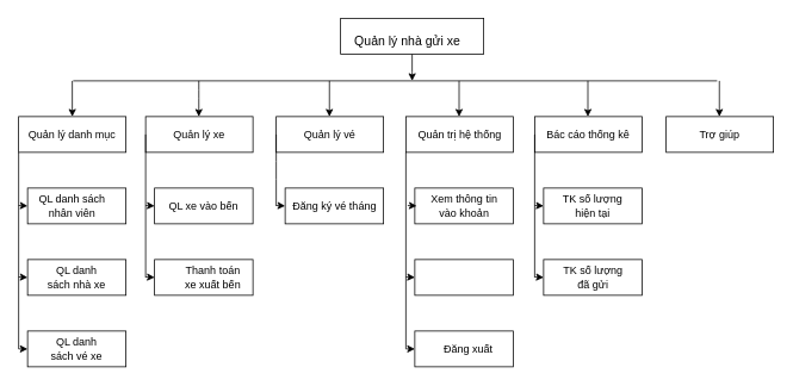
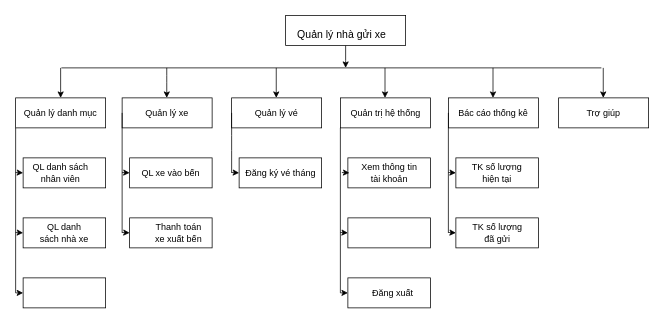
  <mxCell id="0" />
  <mxCell id="1" parent="0" />
  <mxCell id="2" style="edgeStyle=orthogonalEdgeStyle;rounded=0;orthogonalLoop=1;jettySize=auto;html=1;" parent="1" source="3" edge="1"><mxGeometry relative="1" as="geometry"><mxPoint x="460" y="90" as="targetPoint" /></mxGeometry></mxCell>
  <mxCell id="3" value="" style="rounded=0;whiteSpace=wrap;html=1;" parent="1" vertex="1"><mxGeometry x="380" y="20" width="160" height="40" as="geometry" /></mxCell>
  <mxCell id="4" value="&lt;font style=&quot;font-size: 14px&quot;&gt;Quản lý nhà gửi xe&lt;/font&gt;" style="text;html=1;strokeColor=none;fillColor=none;align=center;verticalAlign=middle;whiteSpace=wrap;rounded=0;" parent="1" vertex="1"><mxGeometry x="390" y="35" width="130" height="20" as="geometry" /></mxCell>
  <mxCell id="5" style="edgeStyle=orthogonalEdgeStyle;rounded=0;orthogonalLoop=1;jettySize=auto;html=1;entryX=0;entryY=0.5;entryDx=0;entryDy=0;" parent="1" source="6" target="27" edge="1"><mxGeometry relative="1" as="geometry"><Array as="points"><mxPoint y="390" x="20" /></Array></mxGeometry></mxCell>
  <mxCell id="6" value="" style="rounded=0;whiteSpace=wrap;html=1;" parent="1" vertex="1"><mxGeometry y="130" width="120" height="40" as="geometry" x="20" /></mxCell>
  <mxCell id="7" value="Quản lý danh mục" style="text;html=1;strokeColor=none;fillColor=none;align=center;verticalAlign=middle;whiteSpace=wrap;rounded=0;" parent="1" vertex="1"><mxGeometry x="30" y="140" width="100" height="20" as="geometry" /></mxCell>
  <mxCell id="8" value="" style="rounded=0;whiteSpace=wrap;html=1;" parent="1" vertex="1"><mxGeometry x="162" y="130" width="120" height="40" as="geometry" /></mxCell>
  <mxCell id="9" value="Quản lý xe" style="text;html=1;strokeColor=none;fillColor=none;align=center;verticalAlign=middle;whiteSpace=wrap;rounded=0;" parent="1" vertex="1"><mxGeometry x="192" y="140" width="60" height="20" as="geometry" /></mxCell>
  <mxCell id="10" value="" style="rounded=0;whiteSpace=wrap;html=1;" parent="1" vertex="1"><mxGeometry x="308" y="130" width="120" height="40" as="geometry" /></mxCell>
  <mxCell id="11" value="Quản lý vé" style="text;html=1;strokeColor=none;fillColor=none;align=center;verticalAlign=middle;whiteSpace=wrap;rounded=0;" parent="1" vertex="1"><mxGeometry x="338" y="140" width="60" height="20" as="geometry" /></mxCell>
  <mxCell id="12" value="" style="rounded=0;whiteSpace=wrap;html=1;" parent="1" vertex="1"><mxGeometry x="453" y="130" width="120" height="40" as="geometry" /></mxCell>
  <mxCell id="13" value="Quản trị hệ thống" style="text;html=1;strokeColor=none;fillColor=none;align=center;verticalAlign=middle;whiteSpace=wrap;rounded=0;" parent="1" vertex="1"><mxGeometry x="463.5" y="140" width="99" height="20" as="geometry" /></mxCell>
  <mxCell id="14" value="" style="rounded=0;whiteSpace=wrap;html=1;" parent="1" vertex="1"><mxGeometry x="597" y="130" width="120" height="40" as="geometry" /></mxCell>
  <mxCell id="15" value="Bác cáo thống kê" style="text;html=1;strokeColor=none;fillColor=none;align=center;verticalAlign=middle;whiteSpace=wrap;rounded=0;" parent="1" vertex="1"><mxGeometry x="602" y="140" width="110" height="20" as="geometry" /></mxCell>
  <mxCell id="16" value="" style="rounded=0;whiteSpace=wrap;html=1;" parent="1" vertex="1"><mxGeometry x="744" y="130" width="120" height="40" as="geometry" /></mxCell>
  <mxCell id="17" value="Trợ giúp" style="text;html=1;strokeColor=none;fillColor=none;align=center;verticalAlign=middle;whiteSpace=wrap;rounded=0;" parent="1" vertex="1"><mxGeometry x="777" y="140" width="54" height="20" as="geometry" /></mxCell>
  <mxCell id="18" value="" style="endArrow=none;html=1;" parent="1" edge="1"><mxGeometry width="50" height="50" relative="1" as="geometry"><mxPoint x="81" y="90" as="sourcePoint" /><mxPoint x="801" y="90" as="targetPoint" /></mxGeometry></mxCell>
  <mxCell id="19" value="" style="endArrow=classic;html=1;entryX=0.5;entryY=0;entryDx=0;entryDy=0;" parent="1" target="6" edge="1"><mxGeometry width="50" height="50" relative="1" as="geometry"><mxPoint x="80" y="90" as="sourcePoint" /><mxPoint x="130" y="40" as="targetPoint" /></mxGeometry></mxCell>
  <mxCell id="20" value="" style="endArrow=classic;html=1;entryX=0.5;entryY=0;entryDx=0;entryDy=0;" parent="1" edge="1"><mxGeometry width="50" height="50" relative="1" as="geometry"><mxPoint x="221.5" y="90" as="sourcePoint" /><mxPoint x="221.5" y="130" as="targetPoint" /><Array as="points"><mxPoint x="221.5" y="110" /></Array></mxGeometry></mxCell>
  <mxCell id="21" value="" style="endArrow=classic;html=1;entryX=0.5;entryY=0;entryDx=0;entryDy=0;" parent="1" edge="1"><mxGeometry width="50" height="50" relative="1" as="geometry"><mxPoint x="367.5" y="90" as="sourcePoint" /><mxPoint x="367.5" y="130" as="targetPoint" /></mxGeometry></mxCell>
  <mxCell id="22" value="" style="endArrow=classic;html=1;entryX=0.5;entryY=0;entryDx=0;entryDy=0;" parent="1" edge="1"><mxGeometry width="50" height="50" relative="1" as="geometry"><mxPoint x="512.5" y="90" as="sourcePoint" /><mxPoint x="512.5" y="130" as="targetPoint" /></mxGeometry></mxCell>
  <mxCell id="23" value="" style="endArrow=classic;html=1;entryX=0.5;entryY=0;entryDx=0;entryDy=0;" parent="1" edge="1"><mxGeometry width="50" height="50" relative="1" as="geometry"><mxPoint x="656.5" y="90" as="sourcePoint" /><mxPoint x="656.5" y="130" as="targetPoint" /></mxGeometry></mxCell>
  <mxCell id="24" value="" style="endArrow=classic;html=1;entryX=0.5;entryY=0;entryDx=0;entryDy=0;" parent="1" edge="1"><mxGeometry width="50" height="50" relative="1" as="geometry"><mxPoint x="803.5" y="90" as="sourcePoint" /><mxPoint x="803.5" y="130" as="targetPoint" /></mxGeometry></mxCell>
  <mxCell id="25" value="" style="rounded=0;whiteSpace=wrap;html=1;" parent="1" vertex="1"><mxGeometry x="30" y="210" width="110" height="40" as="geometry" /></mxCell>
  <mxCell id="26" value="" style="rounded=0;whiteSpace=wrap;html=1;" parent="1" vertex="1"><mxGeometry x="30" y="290" width="110" height="40" as="geometry" /></mxCell>
  <mxCell id="27" value="" style="rounded=0;whiteSpace=wrap;html=1;" parent="1" vertex="1"><mxGeometry x="30" y="370" width="110" height="40" as="geometry" /></mxCell>
  <mxCell id="28" value="" style="endArrow=classic;html=1;entryX=0;entryY=0.5;entryDx=0;entryDy=0;" parent="1" target="26" edge="1"><mxGeometry width="50" height="50" relative="1" as="geometry"><mxPoint y="309.5" as="sourcePoint" x="20" /><mxPoint x="30" y="300" as="targetPoint" /></mxGeometry></mxCell>
  <mxCell id="29" value="" style="endArrow=classic;html=1;entryX=0;entryY=0.5;entryDx=0;entryDy=0;" parent="1" edge="1"><mxGeometry width="50" height="50" relative="1" as="geometry"><mxPoint y="229.5" as="sourcePoint" x="20" /><mxPoint x="30" y="230" as="targetPoint" /></mxGeometry></mxCell>
  <mxCell id="30" value="QL danh sách nhân viên" style="text;html=1;strokeColor=none;fillColor=none;align=center;verticalAlign=middle;whiteSpace=wrap;rounded=0;" parent="1" vertex="1"><mxGeometry x="40" y="220" width="80" height="20" as="geometry" /></mxCell>
  <mxCell id="31" value="QL danh sách nhà xe" style="text;html=1;strokeColor=none;fillColor=none;align=center;verticalAlign=middle;whiteSpace=wrap;rounded=0;" parent="1" vertex="1"><mxGeometry x="50" y="300" width="70" height="20" as="geometry" /></mxCell>
- <mxCell id="32" value="QL danh sách vé xe" style="text;html=1;strokeColor=none;fillColor=none;align=center;verticalAlign=middle;whiteSpace=wrap;rounded=0;" parent="1" vertex="1"><mxGeometry x="50" y="380" width="70" height="20" as="geometry" /></mxCell>
  <mxCell id="33" value="" style="rounded=0;whiteSpace=wrap;html=1;" parent="1" vertex="1"><mxGeometry x="172" y="210" width="110" height="40" as="geometry" /></mxCell>
  <mxCell id="34" value="" style="rounded=0;whiteSpace=wrap;html=1;" parent="1" vertex="1"><mxGeometry x="172" y="290" width="110" height="40" as="geometry" /></mxCell>
  <mxCell id="35" value="" style="endArrow=none;html=1;" parent="1" edge="1"><mxGeometry width="50" height="50" relative="1" as="geometry"><mxPoint x="162" y="310" as="sourcePoint" /><mxPoint x="162" y="150" as="targetPoint" /></mxGeometry></mxCell>
  <mxCell id="36" value="" style="endArrow=classic;html=1;entryX=0;entryY=0.5;entryDx=0;entryDy=0;" parent="1" edge="1"><mxGeometry width="50" height="50" relative="1" as="geometry"><mxPoint x="162" y="309.5" as="sourcePoint" /><mxPoint x="172" y="310" as="targetPoint" /></mxGeometry></mxCell>
  <mxCell id="37" value="" style="endArrow=classic;html=1;entryX=0;entryY=0.5;entryDx=0;entryDy=0;" parent="1" edge="1"><mxGeometry width="50" height="50" relative="1" as="geometry"><mxPoint x="162" y="229.5" as="sourcePoint" /><mxPoint x="172" y="230" as="targetPoint" /></mxGeometry></mxCell>
  <mxCell id="38" value="" style="rounded=0;whiteSpace=wrap;html=1;" parent="1" vertex="1"><mxGeometry x="318" y="210" width="110" height="40" as="geometry" /></mxCell>
  <mxCell id="39" value="" style="rounded=0;whiteSpace=wrap;html=1;" parent="1" vertex="1"><mxGeometry x="463" y="290" width="110" height="40" as="geometry" /></mxCell>
  <mxCell id="40" value="" style="rounded=0;whiteSpace=wrap;html=1;" parent="1" vertex="1"><mxGeometry x="463" y="210" width="110" height="40" as="geometry" /></mxCell>
  <mxCell id="41" value="" style="rounded=0;whiteSpace=wrap;html=1;" parent="1" vertex="1"><mxGeometry x="463" y="370" width="110" height="40" as="geometry" /></mxCell>
  <mxCell id="42" value="" style="rounded=0;whiteSpace=wrap;html=1;" parent="1" vertex="1"><mxGeometry x="607" y="210" width="110" height="40" as="geometry" /></mxCell>
  <mxCell id="43" value="" style="rounded=0;whiteSpace=wrap;html=1;" parent="1" vertex="1"><mxGeometry x="607" y="290" width="110" height="40" as="geometry" /></mxCell>
  <mxCell id="44" value="" style="endArrow=none;html=1;" parent="1" edge="1"><mxGeometry width="50" height="50" relative="1" as="geometry"><mxPoint x="308" y="230" as="sourcePoint" /><mxPoint x="308" y="150" as="targetPoint" /><Array as="points"><mxPoint x="308" y="190" /></Array></mxGeometry></mxCell>
  <mxCell id="45" style="edgeStyle=orthogonalEdgeStyle;rounded=0;orthogonalLoop=1;jettySize=auto;html=1;entryX=0;entryY=0.5;entryDx=0;entryDy=0;" parent="1" edge="1"><mxGeometry relative="1" as="geometry"><mxPoint x="453" y="170" as="sourcePoint" /><mxPoint x="463" y="390" as="targetPoint" /><Array as="points"><mxPoint x="453" y="390" /></Array></mxGeometry></mxCell>
  <mxCell id="46" value="" style="endArrow=none;html=1;" parent="1" edge="1"><mxGeometry width="50" height="50" relative="1" as="geometry"><mxPoint x="597" y="310" as="sourcePoint" /><mxPoint x="597" y="150" as="targetPoint" /></mxGeometry></mxCell>
  <mxCell id="47" value="" style="endArrow=classic;html=1;entryX=0;entryY=0.5;entryDx=0;entryDy=0;" parent="1" edge="1"><mxGeometry width="50" height="50" relative="1" as="geometry"><mxPoint x="308" y="229.5" as="sourcePoint" /><mxPoint x="318" y="230" as="targetPoint" /></mxGeometry></mxCell>
  <mxCell id="48" value="" style="endArrow=classic;html=1;entryX=0;entryY=0.5;entryDx=0;entryDy=0;" parent="1" edge="1"><mxGeometry width="50" height="50" relative="1" as="geometry"><mxPoint x="453" y="309.5" as="sourcePoint" /><mxPoint x="463" y="310" as="targetPoint" /></mxGeometry></mxCell>
  <mxCell id="49" value="" style="endArrow=classic;html=1;entryX=0;entryY=0.5;entryDx=0;entryDy=0;" parent="1" edge="1"><mxGeometry width="50" height="50" relative="1" as="geometry"><mxPoint x="455" y="229.5" as="sourcePoint" /><mxPoint x="465" y="230" as="targetPoint" /></mxGeometry></mxCell>
  <mxCell id="50" value="" style="endArrow=classic;html=1;entryX=0;entryY=0.5;entryDx=0;entryDy=0;" parent="1" edge="1"><mxGeometry width="50" height="50" relative="1" as="geometry"><mxPoint x="597" y="309.5" as="sourcePoint" /><mxPoint x="607" y="310" as="targetPoint" /></mxGeometry></mxCell>
  <mxCell id="51" value="" style="endArrow=classic;html=1;entryX=0;entryY=0.5;entryDx=0;entryDy=0;" parent="1" edge="1"><mxGeometry width="50" height="50" relative="1" as="geometry"><mxPoint x="597" y="229.5" as="sourcePoint" /><mxPoint x="607" y="230" as="targetPoint" /></mxGeometry></mxCell>
  <mxCell id="52" value="QL xe vào bến" style="text;html=1;strokeColor=none;fillColor=none;align=center;verticalAlign=middle;whiteSpace=wrap;rounded=0;" parent="1" vertex="1"><mxGeometry x="183" y="220" width="88" height="20" as="geometry" /></mxCell>
  <mxCell id="53" value="Thanh toán xe xuất bến" style="text;html=1;strokeColor=none;fillColor=none;align=center;verticalAlign=middle;whiteSpace=wrap;rounded=0;" parent="1" vertex="1"><mxGeometry x="200.5" y="300" width="73" height="20" as="geometry" /></mxCell>
  <mxCell id="54" value="Đăng ký vé tháng" style="text;html=1;strokeColor=none;fillColor=none;align=center;verticalAlign=middle;whiteSpace=wrap;rounded=0;" parent="1" vertex="1"><mxGeometry x="324.5" y="220" width="97" height="20" as="geometry" /></mxCell>
- <mxCell id="55" value="Xem thông tin vào khoản" style="text;html=1;strokeColor=none;fillColor=none;align=center;verticalAlign=middle;whiteSpace=wrap;rounded=0;" parent="1" vertex="1"><mxGeometry x="479.5" y="220" width="77" height="20" as="geometry" /></mxCell>
+ <mxCell id="55" value="Xem thông tin tài khoản" style="text;html=1;strokeColor=none;fillColor=none;align=center;verticalAlign=middle;whiteSpace=wrap;rounded=0;" parent="1" vertex="1"><mxGeometry x="479.5" y="220" width="77" height="20" as="geometry" /></mxCell>
  <mxCell id="56" value="Đăng xuất" style="text;html=1;strokeColor=none;fillColor=none;align=center;verticalAlign=middle;whiteSpace=wrap;rounded=0;" parent="1" vertex="1"><mxGeometry x="487" y="380" width="72" height="20" as="geometry" /></mxCell>
  <mxCell id="57" value="TK số lượng hiện tại" style="text;html=1;strokeColor=none;fillColor=none;align=center;verticalAlign=middle;whiteSpace=wrap;rounded=0;" parent="1" vertex="1"><mxGeometry x="623" y="220" width="78" height="20" as="geometry" /></mxCell>
  <mxCell id="58" value="TK số lượng đã gửi" style="text;html=1;strokeColor=none;fillColor=none;align=center;verticalAlign=middle;whiteSpace=wrap;rounded=0;" parent="1" vertex="1"><mxGeometry x="625.5" y="300" width="73" height="20" as="geometry" /></mxCell>
